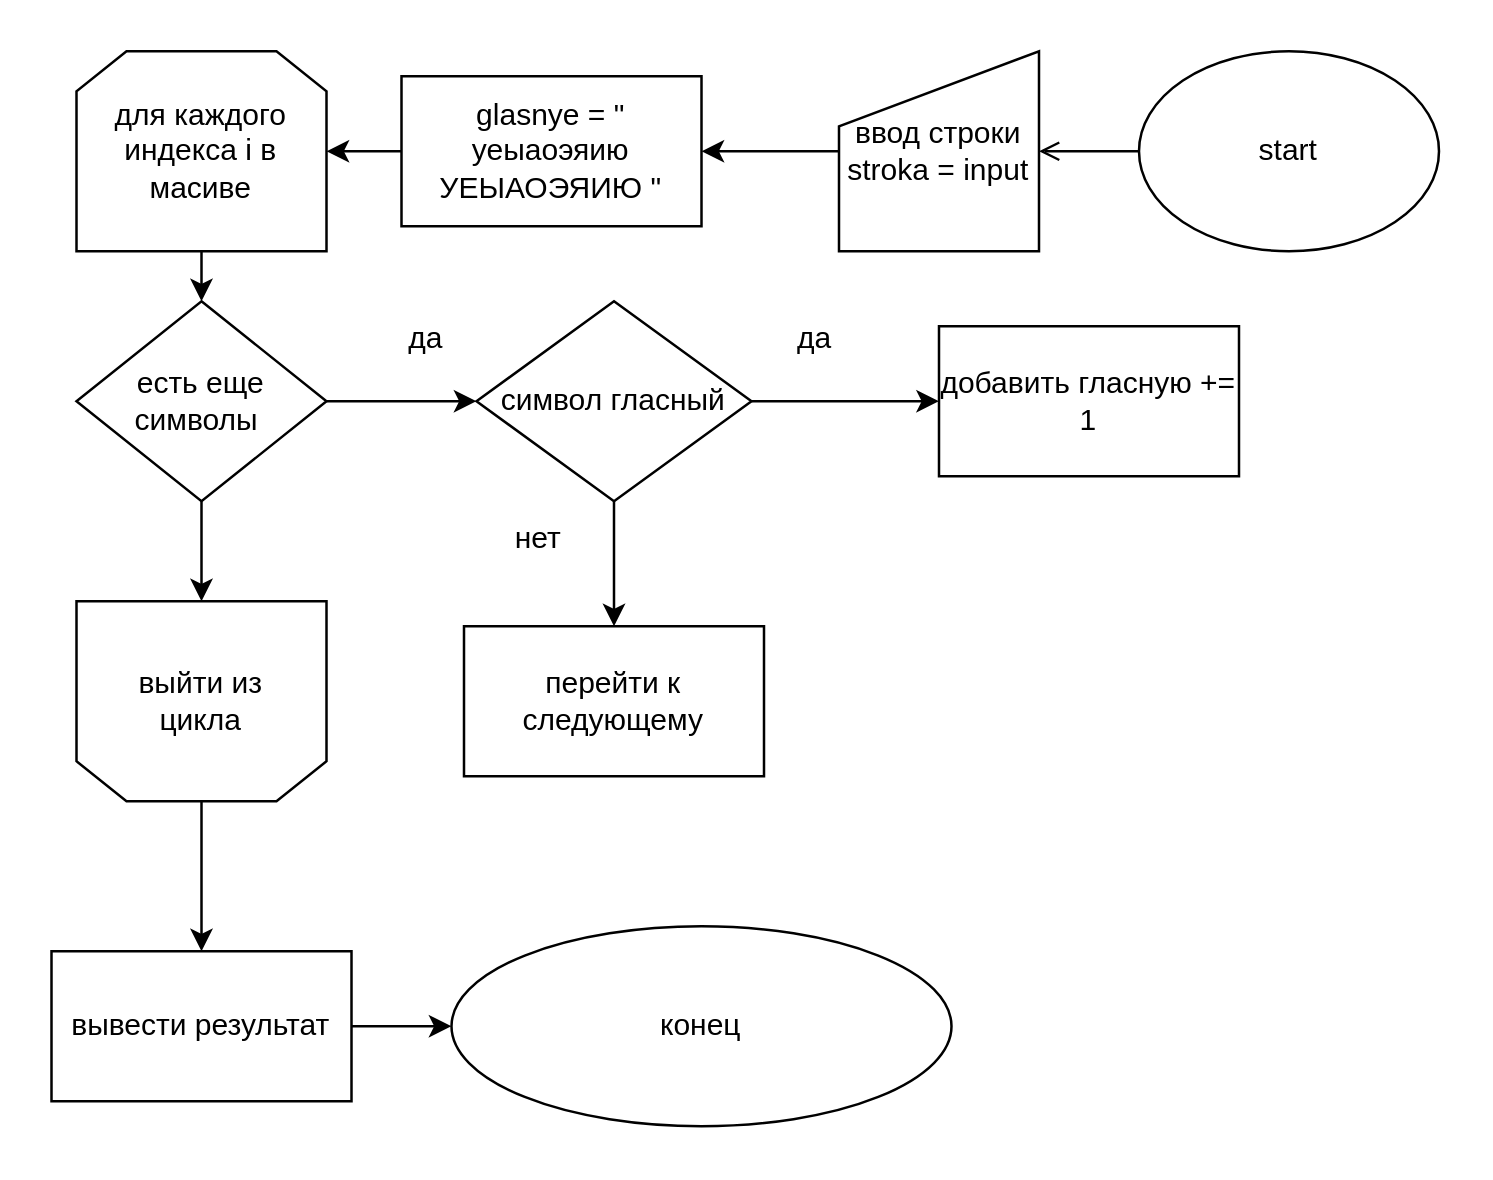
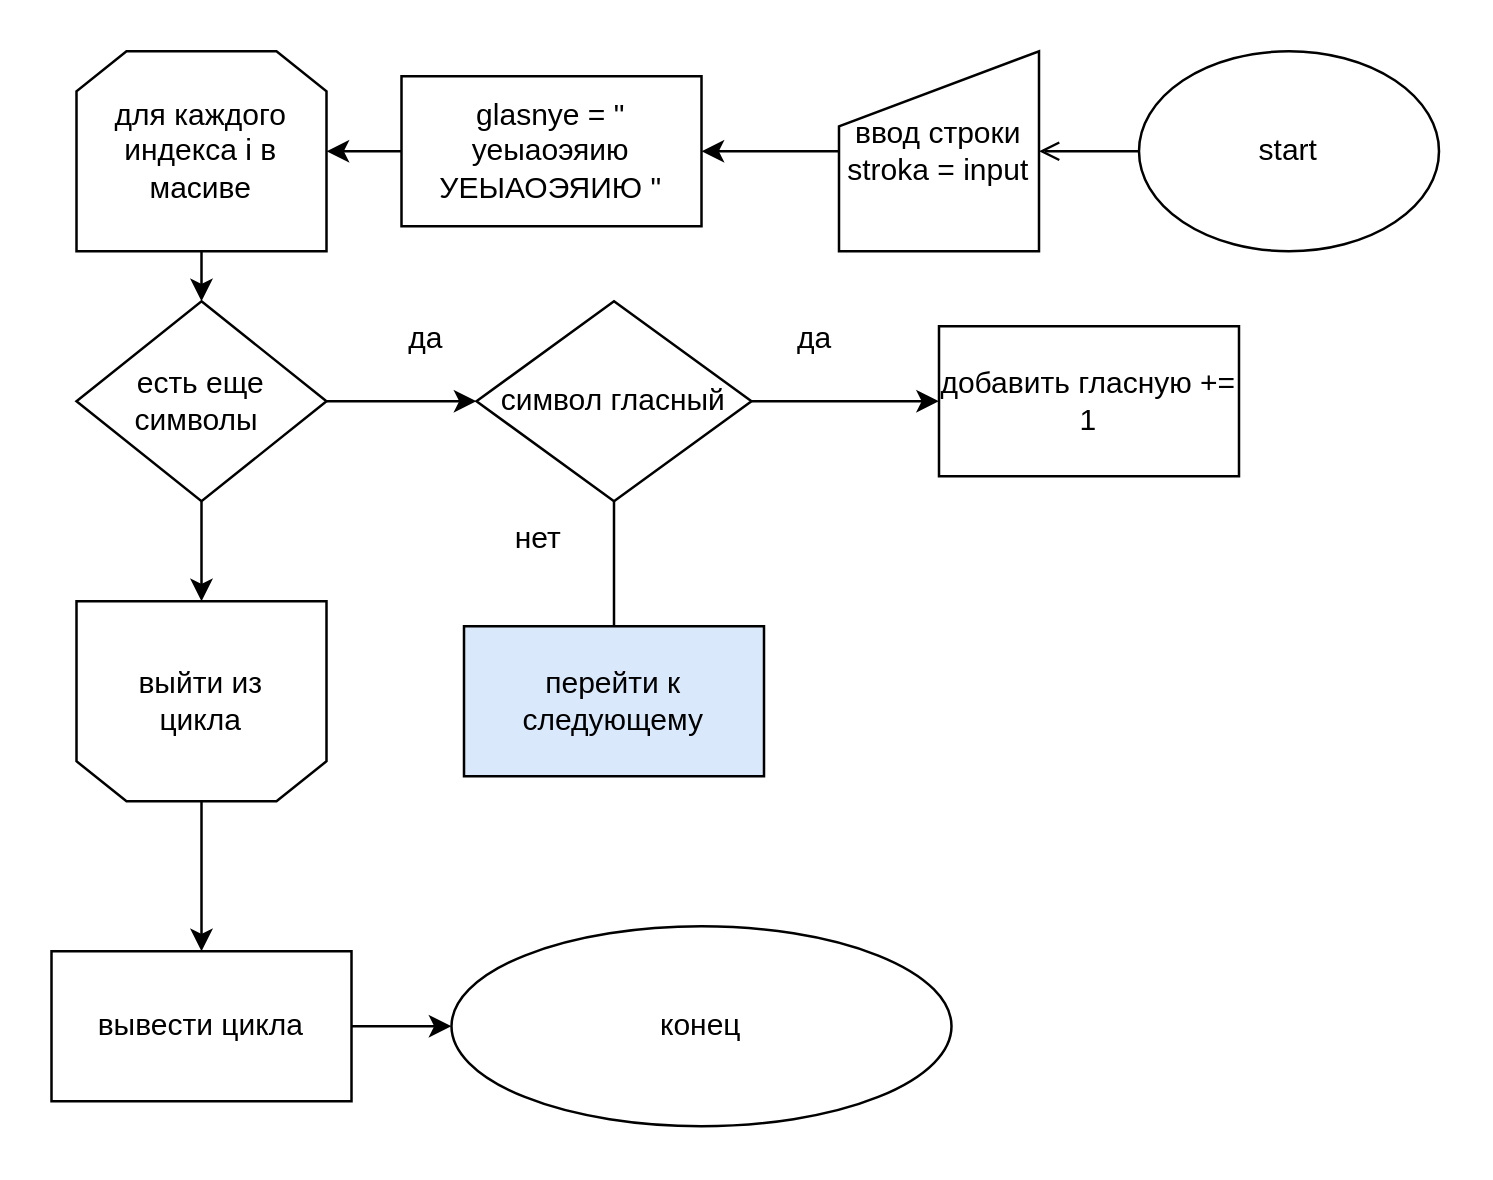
  <mxCell id="0" />
  <mxCell id="1" parent="0" />
  <mxCell id="2" style="edgeStyle=none;html=1;endArrow=open;" edge="1" parent="1" source="3" target="5"><mxGeometry relative="1" as="geometry" /></mxCell>
  <mxCell id="3" value="start" style="ellipse;whiteSpace=wrap;html=1;" vertex="1" parent="1"><mxGeometry x="455" y="20" width="120" height="80" as="geometry" /></mxCell>
  <mxCell id="4" style="edgeStyle=orthogonalEdgeStyle;rounded=0;html=1;entryX=1;entryY=0.5;entryDx=0;entryDy=0;" edge="1" parent="1" source="5" target="10"><mxGeometry relative="1" as="geometry" /></mxCell>
  <mxCell id="5" value="ввод строки&lt;br&gt;stroka = input" style="shape=manualInput;whiteSpace=wrap;html=1;" vertex="1" parent="1"><mxGeometry x="335" y="20" width="80" height="80" as="geometry" /></mxCell>
  <mxCell id="6" style="edgeStyle=orthogonalEdgeStyle;rounded=0;html=1;entryX=0.5;entryY=1;entryDx=0;entryDy=0;" edge="1" parent="1" source="8" target="14"><mxGeometry relative="1" as="geometry" /></mxCell>
  <mxCell id="7" style="edgeStyle=orthogonalEdgeStyle;rounded=0;html=1;entryX=0;entryY=0.5;entryDx=0;entryDy=0;" edge="1" parent="1" source="8" target="17"><mxGeometry relative="1" as="geometry" /></mxCell>
  <mxCell id="8" value="есть еще символы&amp;nbsp;" style="rhombus;whiteSpace=wrap;html=1;" vertex="1" parent="1"><mxGeometry x="30" y="120" width="100" height="80" as="geometry" /></mxCell>
  <mxCell id="9" style="edgeStyle=orthogonalEdgeStyle;rounded=0;html=1;entryX=1;entryY=0.5;entryDx=0;entryDy=0;" edge="1" parent="1" source="10" target="12"><mxGeometry relative="1" as="geometry" /></mxCell>
  <mxCell id="10" value="glasnye = &quot; уеыаоэяию&lt;br&gt;УЕЫАОЭЯИЮ &quot;" style="rounded=0;whiteSpace=wrap;html=1;" vertex="1" parent="1"><mxGeometry x="160" y="30" width="120" height="60" as="geometry" /></mxCell>
  <mxCell id="11" style="edgeStyle=orthogonalEdgeStyle;rounded=0;html=1;entryX=0.5;entryY=0;entryDx=0;entryDy=0;" edge="1" parent="1" source="12" target="8"><mxGeometry relative="1" as="geometry" /></mxCell>
  <mxCell id="12" value="для каждого индекса i в масиве" style="shape=loopLimit;whiteSpace=wrap;html=1;" vertex="1" parent="1"><mxGeometry x="30" y="20" width="100" height="80" as="geometry" /></mxCell>
  <mxCell id="13" style="edgeStyle=orthogonalEdgeStyle;rounded=0;html=1;entryX=0.5;entryY=0;entryDx=0;entryDy=0;" edge="1" parent="1" source="14" target="24"><mxGeometry relative="1" as="geometry" /></mxCell>
  <mxCell id="14" value="" style="shape=loopLimit;whiteSpace=wrap;html=1;rotation=-180;" vertex="1" parent="1"><mxGeometry x="30" y="240" width="100" height="80" as="geometry" /></mxCell>
- <mxCell id="15" style="edgeStyle=orthogonalEdgeStyle;rounded=0;html=1;entryX=0.5;entryY=0;entryDx=0;entryDy=0;" edge="1" parent="1" source="17" target="18"><mxGeometry relative="1" as="geometry" /></mxCell>
+ <mxCell id="15" style="edgeStyle=orthogonalEdgeStyle;rounded=0;html=1;entryX=0.5;entryY=0;entryDx=0;entryDy=0;endArrow=none;" edge="1" parent="1" source="17" target="18"><mxGeometry relative="1" as="geometry" /></mxCell>
  <mxCell id="16" style="edgeStyle=orthogonalEdgeStyle;rounded=0;html=1;entryX=0;entryY=0.5;entryDx=0;entryDy=0;" edge="1" parent="1" source="17" target="21"><mxGeometry relative="1" as="geometry" /></mxCell>
  <mxCell id="17" value="символ гласный" style="rhombus;whiteSpace=wrap;html=1;" vertex="1" parent="1"><mxGeometry x="190" y="120" width="110" height="80" as="geometry" /></mxCell>
- <mxCell id="18" value="перейти к следующему" style="rounded=0;whiteSpace=wrap;html=1;" vertex="1" parent="1"><mxGeometry x="185" y="250" width="120" height="60" as="geometry" /></mxCell>
+ <mxCell id="18" value="перейти к следующему" style="rounded=0;whiteSpace=wrap;html=1;fillColor=#dae8fc;" vertex="1" parent="1"><mxGeometry x="185" y="250" width="120" height="60" as="geometry" /></mxCell>
  <mxCell id="19" value="нет" style="text;html=1;strokeColor=none;fillColor=none;align=center;verticalAlign=middle;whiteSpace=wrap;rounded=0;" vertex="1" parent="1"><mxGeometry x="185" y="200" width="60" height="30" as="geometry" /></mxCell>
  <mxCell id="20" value="да" style="text;html=1;strokeColor=none;fillColor=none;align=center;verticalAlign=middle;whiteSpace=wrap;rounded=0;" vertex="1" parent="1"><mxGeometry x="140" y="120" width="60" height="30" as="geometry" /></mxCell>
  <mxCell id="21" value="добавить гласную += 1" style="rounded=0;whiteSpace=wrap;html=1;" vertex="1" parent="1"><mxGeometry x="375" y="130" width="120" height="60" as="geometry" /></mxCell>
  <mxCell id="22" value="выйти из цикла" style="text;html=1;strokeColor=none;fillColor=none;align=center;verticalAlign=middle;whiteSpace=wrap;rounded=0;" vertex="1" parent="1"><mxGeometry x="50" y="265" width="60" height="30" as="geometry" /></mxCell>
  <mxCell id="23" style="edgeStyle=orthogonalEdgeStyle;rounded=0;html=1;entryX=0;entryY=0.5;entryDx=0;entryDy=0;" edge="1" parent="1" source="24" target="25"><mxGeometry relative="1" as="geometry" /></mxCell>
- <mxCell id="24" value="вывести результат" style="rounded=0;whiteSpace=wrap;html=1;" vertex="1" parent="1"><mxGeometry x="20" y="380" width="120" height="60" as="geometry" /></mxCell>
+ <mxCell id="24" value="вывести цикла" style="rounded=0;whiteSpace=wrap;html=1;" vertex="1" parent="1"><mxGeometry x="20" y="380" width="120" height="60" as="geometry" /></mxCell>
  <mxCell id="25" value="конец" style="ellipse;whiteSpace=wrap;html=1;" vertex="1" parent="1"><mxGeometry x="180" y="370" width="200" height="80" as="geometry" /></mxCell>
  <mxCell id="26" value="да" style="text;html=1;align=center;verticalAlign=middle;resizable=0;points=[];autosize=1;strokeColor=none;fillColor=none;" vertex="1" parent="1"><mxGeometry x="305" y="120" width="40" height="30" as="geometry" /></mxCell>
